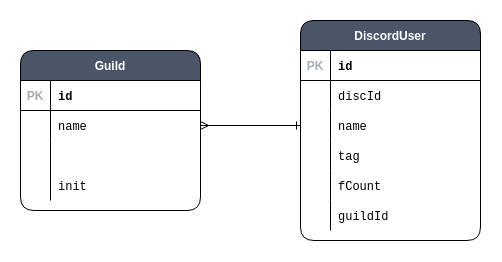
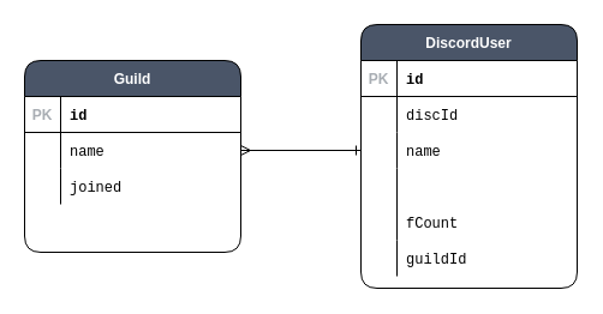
  <mxCell id="0" />
  <mxCell id="1" parent="0" />
  <mxCell id="2" style="edgeStyle=orthogonalEdgeStyle;rounded=0;orthogonalLoop=1;jettySize=auto;html=1;exitX=1;exitY=0.5;exitDx=0;exitDy=0;endArrow=ERone;endFill=0;startArrow=ERmany;startFill=0;entryX=0;entryY=0.5;entryDx=0;entryDy=0;" parent="1" source="26" target="10" edge="1"><mxGeometry relative="1" as="geometry"><mxPoint x="330" y="125" as="targetPoint" /></mxGeometry></mxCell>
  <mxCell id="3" value="DiscordUser" style="shape=table;startSize=30;container=1;collapsible=1;childLayout=tableLayout;fixedRows=1;rowLines=0;fontStyle=1;align=center;resizeLast=1;rounded=1;fillColor=#4A5568;fontColor=#FFFFFF;" parent="1" vertex="1"><mxGeometry x="300" y="20" width="180" height="220" as="geometry" /></mxCell>
  <mxCell id="4" value="" style="shape=partialRectangle;collapsible=0;dropTarget=0;pointerEvents=0;fillColor=none;top=0;left=0;bottom=1;right=0;points=[[0,0.5],[1,0.5]];portConstraint=eastwest;" parent="3" vertex="1"><mxGeometry y="30" width="180" height="30" as="geometry" /></mxCell>
  <mxCell id="5" value="PK" style="shape=partialRectangle;connectable=0;fillColor=none;top=0;left=0;bottom=0;right=0;fontStyle=1;overflow=hidden;fontColor=#A8ADB3;" parent="4" vertex="1"><mxGeometry width="30" height="30" as="geometry" /></mxCell>
  <mxCell id="6" value="id" style="shape=partialRectangle;connectable=0;fillColor=none;top=0;left=0;bottom=0;right=0;align=left;spacingLeft=6;fontStyle=1;overflow=hidden;fontFamily=Courier New;" parent="4" vertex="1"><mxGeometry x="30" width="150" height="30" as="geometry" /></mxCell>
  <mxCell id="7" value="" style="shape=partialRectangle;collapsible=0;dropTarget=0;pointerEvents=0;fillColor=none;top=0;left=0;bottom=0;right=0;points=[[0,0.5],[1,0.5]];portConstraint=eastwest;" parent="3" vertex="1"><mxGeometry y="60" width="180" height="30" as="geometry" /></mxCell>
  <mxCell id="8" value="" style="shape=partialRectangle;connectable=0;fillColor=none;top=0;left=0;bottom=0;right=0;editable=1;overflow=hidden;" parent="7" vertex="1"><mxGeometry width="30" height="30" as="geometry" /></mxCell>
  <mxCell id="9" value="discId" style="shape=partialRectangle;connectable=0;fillColor=none;top=0;left=0;bottom=0;right=0;align=left;spacingLeft=6;overflow=hidden;fontFamily=Courier New;" parent="7" vertex="1"><mxGeometry x="30" width="150" height="30" as="geometry" /></mxCell>
  <mxCell id="10" value="" style="shape=partialRectangle;collapsible=0;dropTarget=0;pointerEvents=0;fillColor=none;top=0;left=0;bottom=0;right=0;points=[[0,0.5],[1,0.5]];portConstraint=eastwest;" parent="3" vertex="1"><mxGeometry y="90" width="180" height="30" as="geometry" /></mxCell>
  <mxCell id="11" value="" style="shape=partialRectangle;connectable=0;fillColor=none;top=0;left=0;bottom=0;right=0;editable=1;overflow=hidden;" parent="10" vertex="1"><mxGeometry width="30" height="30" as="geometry" /></mxCell>
  <mxCell id="12" value="name" style="shape=partialRectangle;connectable=0;fillColor=none;top=0;left=0;bottom=0;right=0;align=left;spacingLeft=6;overflow=hidden;fontFamily=Courier New;" parent="10" vertex="1"><mxGeometry x="30" width="150" height="30" as="geometry" /></mxCell>
  <mxCell id="13" value="" style="shape=partialRectangle;collapsible=0;dropTarget=0;pointerEvents=0;fillColor=none;top=0;left=0;bottom=0;right=0;points=[[0,0.5],[1,0.5]];portConstraint=eastwest;" parent="3" vertex="1"><mxGeometry y="120" width="180" height="30" as="geometry" /></mxCell>
  <mxCell id="14" value="" style="shape=partialRectangle;connectable=0;fillColor=none;top=0;left=0;bottom=0;right=0;editable=1;overflow=hidden;" parent="13" vertex="1"><mxGeometry width="30" height="30" as="geometry" /></mxCell>
- <mxCell id="15" value="tag" style="shape=partialRectangle;connectable=0;fillColor=none;top=0;left=0;bottom=0;right=0;align=left;spacingLeft=6;overflow=hidden;fontFamily=Courier New;" parent="13" vertex="1"><mxGeometry x="30" width="150" height="30" as="geometry" /></mxCell>
  <mxCell id="16" value="" style="shape=partialRectangle;collapsible=0;dropTarget=0;pointerEvents=0;fillColor=none;top=0;left=0;bottom=0;right=0;points=[[0,0.5],[1,0.5]];portConstraint=eastwest;" parent="3" vertex="1"><mxGeometry y="150" width="180" height="30" as="geometry" /></mxCell>
  <mxCell id="17" value="" style="shape=partialRectangle;connectable=0;fillColor=none;top=0;left=0;bottom=0;right=0;editable=1;overflow=hidden;" parent="16" vertex="1"><mxGeometry width="30" height="30" as="geometry" /></mxCell>
  <mxCell id="18" value="fCount" style="shape=partialRectangle;connectable=0;fillColor=none;top=0;left=0;bottom=0;right=0;align=left;spacingLeft=6;overflow=hidden;fontFamily=Courier New;" parent="16" vertex="1"><mxGeometry x="30" width="150" height="30" as="geometry" /></mxCell>
  <mxCell id="19" value="" style="shape=partialRectangle;collapsible=0;dropTarget=0;pointerEvents=0;fillColor=none;top=0;left=0;bottom=0;right=0;points=[[0,0.5],[1,0.5]];portConstraint=eastwest;" parent="3" vertex="1"><mxGeometry y="180" width="180" height="30" as="geometry" /></mxCell>
  <mxCell id="20" value="" style="shape=partialRectangle;connectable=0;fillColor=none;top=0;left=0;bottom=0;right=0;editable=1;overflow=hidden;" parent="19" vertex="1"><mxGeometry width="30" height="30" as="geometry" /></mxCell>
  <mxCell id="21" value="guildId" style="shape=partialRectangle;connectable=0;fillColor=none;top=0;left=0;bottom=0;right=0;align=left;spacingLeft=6;overflow=hidden;fontFamily=Courier New;" parent="19" vertex="1"><mxGeometry x="30" width="150" height="30" as="geometry" /></mxCell>
  <mxCell id="22" value="Guild" style="shape=table;startSize=30;container=1;collapsible=1;childLayout=tableLayout;fixedRows=1;rowLines=0;fontStyle=1;align=center;resizeLast=1;rounded=1;fillColor=#4A5568;fontColor=#FFFFFF;shadow=0;strokeWidth=1;" parent="1" vertex="1"><mxGeometry x="20" y="50" width="180" height="160" as="geometry" /></mxCell>
  <mxCell id="23" value="" style="shape=partialRectangle;collapsible=0;dropTarget=0;pointerEvents=0;fillColor=none;top=0;left=0;bottom=1;right=0;points=[[0,0.5],[1,0.5]];portConstraint=eastwest;" parent="22" vertex="1"><mxGeometry y="30" width="180" height="30" as="geometry" /></mxCell>
  <mxCell id="24" value="PK" style="shape=partialRectangle;connectable=0;fillColor=none;top=0;left=0;bottom=0;right=0;fontStyle=1;overflow=hidden;fontColor=#A8ADB3;" parent="23" vertex="1"><mxGeometry width="30" height="30" as="geometry" /></mxCell>
  <mxCell id="25" value="id" style="shape=partialRectangle;connectable=0;fillColor=none;top=0;left=0;bottom=0;right=0;align=left;spacingLeft=6;fontStyle=1;overflow=hidden;fontFamily=Courier New;" parent="23" vertex="1"><mxGeometry x="30" width="150" height="30" as="geometry" /></mxCell>
  <mxCell id="26" value="" style="shape=partialRectangle;collapsible=0;dropTarget=0;pointerEvents=0;fillColor=none;top=0;left=0;bottom=0;right=0;points=[[0,0.5],[1,0.5]];portConstraint=eastwest;" parent="22" vertex="1"><mxGeometry y="60" width="180" height="30" as="geometry" /></mxCell>
  <mxCell id="27" value="" style="shape=partialRectangle;connectable=0;fillColor=none;top=0;left=0;bottom=0;right=0;editable=1;overflow=hidden;" parent="26" vertex="1"><mxGeometry width="30" height="30" as="geometry" /></mxCell>
  <mxCell id="28" value="name" style="shape=partialRectangle;connectable=0;fillColor=none;top=0;left=0;bottom=0;right=0;align=left;spacingLeft=6;overflow=hidden;fontFamily=Courier New;" parent="26" vertex="1"><mxGeometry x="30" width="150" height="30" as="geometry" /></mxCell>
  <mxCell id="29" value="" style="shape=partialRectangle;collapsible=0;dropTarget=0;pointerEvents=0;fillColor=none;top=0;left=0;bottom=0;right=0;points=[[0,0.5],[1,0.5]];portConstraint=eastwest;" parent="22" vertex="1"><mxGeometry y="90" width="180" height="30" as="geometry" /></mxCell>
  <mxCell id="30" value="" style="shape=partialRectangle;connectable=0;fillColor=none;top=0;left=0;bottom=0;right=0;editable=1;overflow=hidden;" parent="29" vertex="1"><mxGeometry width="30" height="30" as="geometry" /></mxCell>
+ <mxCell id="31" value="joined" style="shape=partialRectangle;connectable=0;fillColor=none;top=0;left=0;bottom=0;right=0;align=left;spacingLeft=6;overflow=hidden;fontFamily=Courier New;" parent="29" vertex="1"><mxGeometry x="30" width="150" height="30" as="geometry" /></mxCell>
  <mxCell id="32" value="" style="shape=partialRectangle;collapsible=0;dropTarget=0;pointerEvents=0;fillColor=none;top=0;left=0;bottom=0;right=0;points=[[0,0.5],[1,0.5]];portConstraint=eastwest;" parent="22" vertex="1"><mxGeometry y="120" width="180" height="30" as="geometry" /></mxCell>
  <mxCell id="33" value="" style="shape=partialRectangle;connectable=0;fillColor=none;top=0;left=0;bottom=0;right=0;editable=1;overflow=hidden;" parent="32" vertex="1"><mxGeometry width="30" height="30" as="geometry" /></mxCell>
- <mxCell id="34" value="init" style="shape=partialRectangle;connectable=0;fillColor=none;top=0;left=0;bottom=0;right=0;align=left;spacingLeft=6;overflow=hidden;fontFamily=Courier New;" parent="32" vertex="1"><mxGeometry x="30" width="150" height="30" as="geometry" /></mxCell>
